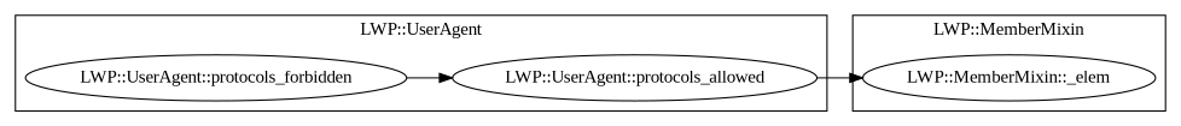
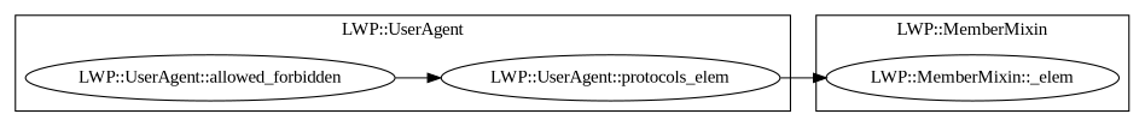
  digraph {
    fontname="Liberation Serif"
    rankdir=LR
    node [fontname="Liberation Serif"]
    edge [fontname="Liberation Serif"]
    "LWP::MemberMixin::_elem"
-   "LWP::UserAgent::protocols_allowed"
-   "LWP::UserAgent::protocols_forbidden"
+   "LWP::UserAgent::protocols_allowed" [label="LWP::UserAgent::protocols_elem"]
+   "LWP::UserAgent::protocols_forbidden" [label="LWP::UserAgent::allowed_forbidden"]
    subgraph cluster_1 {
      label="LWP::MemberMixin"
      "LWP::MemberMixin::_elem"
    }
    subgraph cluster_2 {
      label="LWP::UserAgent"
      "LWP::UserAgent::protocols_allowed"
      "LWP::UserAgent::protocols_forbidden"
    }
    "LWP::UserAgent::protocols_allowed" -> "LWP::MemberMixin::_elem"
    "LWP::UserAgent::protocols_forbidden" -> "LWP::UserAgent::protocols_allowed"
  }
